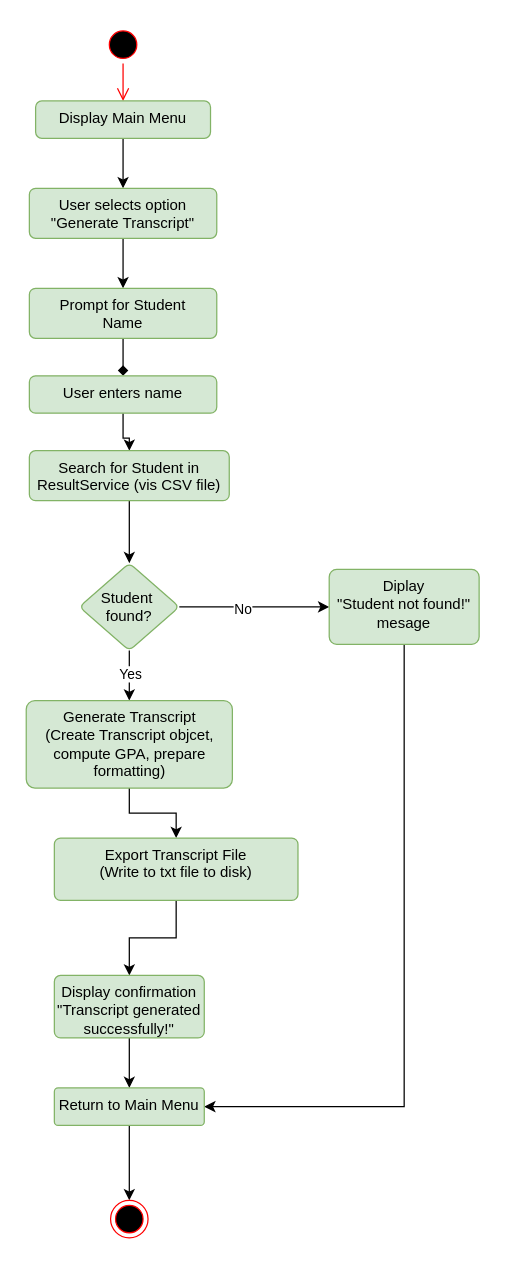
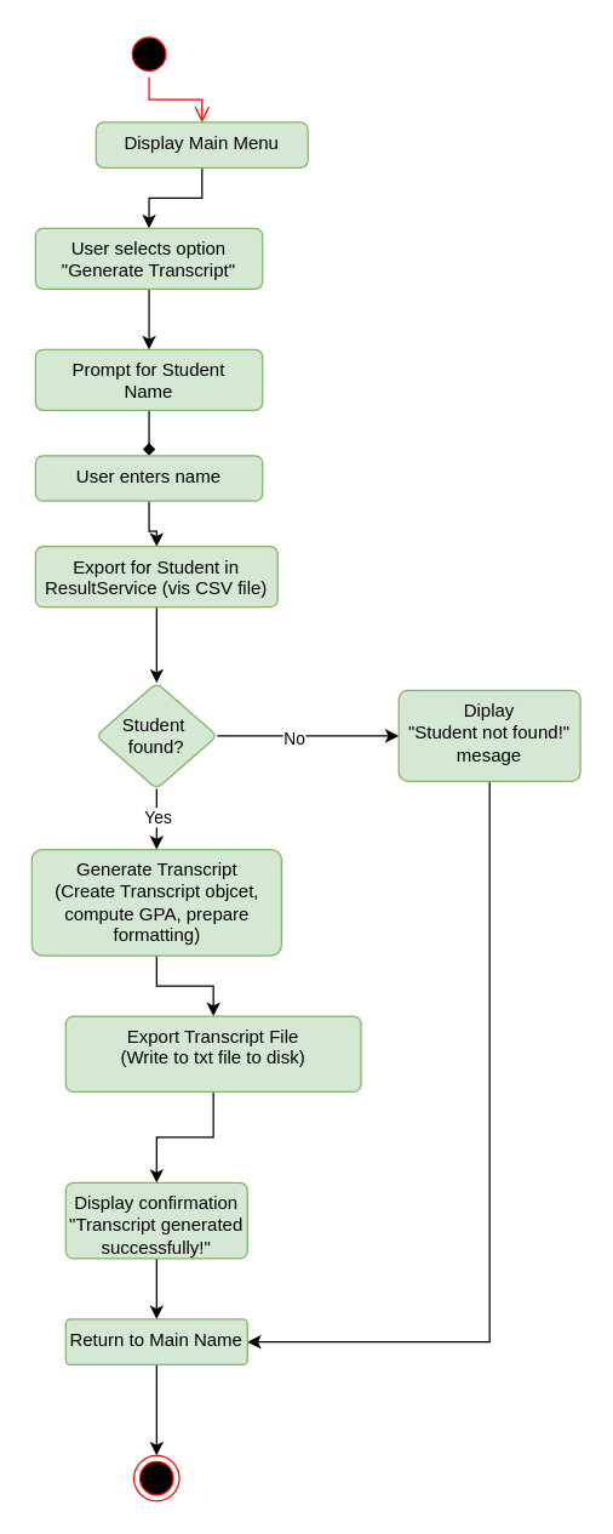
  <mxCell id="0" />
  <mxCell id="1" parent="0" />
  <mxCell id="2" value="" style="ellipse;html=1;shape=startState;fillColor=#000000;strokeColor=#ff0000;" parent="1" vertex="1"><mxGeometry x="83" y="20" width="30" height="30" as="geometry" /></mxCell>
  <mxCell id="3" value="" style="edgeStyle=orthogonalEdgeStyle;rounded=0;orthogonalLoop=1;jettySize=auto;html=1;exitX=0.5;exitY=1;exitDx=0;exitDy=0;" parent="1" source="28" target="5" edge="1"><mxGeometry relative="1" as="geometry"><mxPoint x="123" y="130" as="sourcePoint" /></mxGeometry></mxCell>
  <mxCell id="4" value="" style="edgeStyle=orthogonalEdgeStyle;rounded=0;orthogonalLoop=1;jettySize=auto;html=1;" parent="1" source="5" target="7" edge="1"><mxGeometry relative="1" as="geometry" /></mxCell>
  <mxCell id="5" value="User selects option&lt;div&gt;&quot;Generate Transcript&quot;&lt;/div&gt;" style="html=1;align=center;verticalAlign=top;rounded=1;absoluteArcSize=1;arcSize=10;dashed=0;whiteSpace=wrap;fillColor=#d5e8d4;strokeColor=#82b366;" parent="1" vertex="1"><mxGeometry x="23" y="150" width="150" height="40" as="geometry" /></mxCell>
  <mxCell id="6" value="" style="edgeStyle=orthogonalEdgeStyle;rounded=0;orthogonalLoop=1;jettySize=auto;html=1;endArrow=diamond;" parent="1" source="7" target="9" edge="1"><mxGeometry relative="1" as="geometry" /></mxCell>
  <mxCell id="7" value="Prompt for Student&lt;div&gt;&lt;span style=&quot;background-color: transparent; color: light-dark(rgb(0, 0, 0), rgb(255, 255, 255));&quot;&gt;Name&lt;/span&gt;&lt;/div&gt;" style="html=1;align=center;verticalAlign=top;rounded=1;absoluteArcSize=1;arcSize=10;dashed=0;whiteSpace=wrap;fillColor=#d5e8d4;strokeColor=#82b366;" parent="1" vertex="1"><mxGeometry x="23" y="230" width="150" height="40" as="geometry" /></mxCell>
  <mxCell id="8" value="" style="edgeStyle=orthogonalEdgeStyle;rounded=0;orthogonalLoop=1;jettySize=auto;html=1;" parent="1" source="9" target="11" edge="1"><mxGeometry relative="1" as="geometry" /></mxCell>
  <mxCell id="9" value="User enters name" style="html=1;align=center;verticalAlign=top;rounded=1;absoluteArcSize=1;arcSize=10;dashed=0;whiteSpace=wrap;fillColor=#d5e8d4;strokeColor=#82b366;" parent="1" vertex="1"><mxGeometry x="23" y="300" width="150" height="30" as="geometry" /></mxCell>
  <mxCell id="10" value="" style="edgeStyle=orthogonalEdgeStyle;rounded=0;orthogonalLoop=1;jettySize=auto;html=1;" parent="1" source="11" target="16" edge="1"><mxGeometry relative="1" as="geometry" /></mxCell>
- <mxCell id="11" value="Search for Student in ResultService (vis CSV file)" style="html=1;align=center;verticalAlign=top;rounded=1;absoluteArcSize=1;arcSize=10;dashed=0;whiteSpace=wrap;fillColor=#d5e8d4;strokeColor=#82b366;" parent="1" vertex="1"><mxGeometry x="23" y="360" width="160" height="40" as="geometry" /></mxCell>
+ <mxCell id="11" value="Export for Student in ResultService (vis CSV file)" style="html=1;align=center;verticalAlign=top;rounded=1;absoluteArcSize=1;arcSize=10;dashed=0;whiteSpace=wrap;fillColor=#d5e8d4;strokeColor=#82b366;" parent="1" vertex="1"><mxGeometry x="23" y="360" width="160" height="40" as="geometry" /></mxCell>
  <mxCell id="12" value="" style="edgeStyle=orthogonalEdgeStyle;rounded=0;orthogonalLoop=1;jettySize=auto;html=1;" parent="1" source="16" target="18" edge="1"><mxGeometry relative="1" as="geometry" /></mxCell>
  <mxCell id="13" value="Yes" style="edgeLabel;html=1;align=center;verticalAlign=middle;resizable=0;points=[];" parent="12" vertex="1" connectable="0"><mxGeometry x="-0.083" relative="1" as="geometry"><mxPoint as="offset" /></mxGeometry></mxCell>
  <mxCell id="14" value="" style="edgeStyle=orthogonalEdgeStyle;rounded=0;orthogonalLoop=1;jettySize=auto;html=1;" parent="1" source="16" target="20" edge="1"><mxGeometry relative="1" as="geometry" /></mxCell>
  <mxCell id="15" value="No" style="edgeLabel;html=1;align=center;verticalAlign=middle;resizable=0;points=[];" parent="14" vertex="1" connectable="0"><mxGeometry x="-0.173" y="-1" relative="1" as="geometry"><mxPoint as="offset" /></mxGeometry></mxCell>
  <mxCell id="16" value="&lt;div&gt;&lt;br&gt;&lt;/div&gt;&lt;div&gt;Student&amp;nbsp;&lt;/div&gt;&lt;div&gt;found?&lt;/div&gt;" style="rhombus;whiteSpace=wrap;html=1;verticalAlign=top;rounded=1;arcSize=10;dashed=0;fillColor=#d5e8d4;strokeColor=#82b366;" parent="1" vertex="1"><mxGeometry x="63" y="450" width="80" height="70" as="geometry" /></mxCell>
  <mxCell id="17" value="" style="edgeStyle=orthogonalEdgeStyle;rounded=0;orthogonalLoop=1;jettySize=auto;html=1;" parent="1" source="18" target="22" edge="1"><mxGeometry relative="1" as="geometry" /></mxCell>
  <mxCell id="18" value="Generate Transcript&lt;div&gt;(Create Transcript objcet, compute GPA, prepare formatting)&lt;/div&gt;" style="whiteSpace=wrap;html=1;verticalAlign=top;rounded=1;arcSize=10;dashed=0;fillColor=#d5e8d4;strokeColor=#82b366;" parent="1" vertex="1"><mxGeometry x="20.5" y="560" width="165" height="70" as="geometry" /></mxCell>
  <mxCell id="19" style="rounded=0;orthogonalLoop=1;jettySize=auto;html=1;entryX=1;entryY=0.5;entryDx=0;entryDy=0;" parent="1" source="20" target="26" edge="1"><mxGeometry relative="1" as="geometry"><mxPoint x="213" y="880" as="targetPoint" /><Array as="points"><mxPoint x="323" y="885" /></Array></mxGeometry></mxCell>
  <mxCell id="20" value="Diplay&lt;div&gt;&quot;Student not found!&quot; mesage&lt;/div&gt;" style="whiteSpace=wrap;html=1;verticalAlign=top;rounded=1;arcSize=10;dashed=0;fillColor=#d5e8d4;strokeColor=#82b366;" parent="1" vertex="1"><mxGeometry x="263" y="455" width="120" height="60" as="geometry" /></mxCell>
  <mxCell id="21" value="" style="edgeStyle=orthogonalEdgeStyle;rounded=0;orthogonalLoop=1;jettySize=auto;html=1;" parent="1" source="22" target="24" edge="1"><mxGeometry relative="1" as="geometry" /></mxCell>
  <mxCell id="22" value="Export Transcript File&lt;div&gt;(Write to txt file to disk)&lt;/div&gt;" style="whiteSpace=wrap;html=1;verticalAlign=top;rounded=1;arcSize=10;dashed=0;fillColor=#d5e8d4;strokeColor=#82b366;" parent="1" vertex="1"><mxGeometry x="43" y="670" width="195" height="50" as="geometry" /></mxCell>
  <mxCell id="23" value="" style="edgeStyle=orthogonalEdgeStyle;rounded=0;orthogonalLoop=1;jettySize=auto;html=1;" parent="1" source="24" target="26" edge="1"><mxGeometry relative="1" as="geometry" /></mxCell>
  <mxCell id="24" value="Display confirmation&lt;div&gt;&quot;Transcript generated successfully!&quot;&lt;/div&gt;" style="whiteSpace=wrap;html=1;verticalAlign=top;rounded=1;arcSize=10;dashed=0;fillColor=#d5e8d4;strokeColor=#82b366;" parent="1" vertex="1"><mxGeometry x="43" y="780" width="120" height="50" as="geometry" /></mxCell>
  <mxCell id="25" style="edgeStyle=orthogonalEdgeStyle;rounded=0;orthogonalLoop=1;jettySize=auto;html=1;entryX=0.5;entryY=0;entryDx=0;entryDy=0;" parent="1" source="26" target="29" edge="1"><mxGeometry relative="1" as="geometry" /></mxCell>
- <mxCell id="26" value="Return to Main Menu" style="whiteSpace=wrap;html=1;verticalAlign=top;rounded=1;arcSize=10;dashed=0;fillColor=#d5e8d4;strokeColor=#82b366;" parent="1" vertex="1"><mxGeometry x="43" y="870" width="120" height="30" as="geometry" /></mxCell>
+ <mxCell id="26" value="Return to Main Name" style="whiteSpace=wrap;html=1;verticalAlign=top;rounded=1;arcSize=10;dashed=0;fillColor=#d5e8d4;strokeColor=#82b366;" parent="1" vertex="1"><mxGeometry x="43" y="870" width="120" height="30" as="geometry" /></mxCell>
  <mxCell id="27" value="" style="edgeStyle=orthogonalEdgeStyle;html=1;verticalAlign=bottom;endArrow=open;endSize=8;strokeColor=#ff0000;rounded=0;" parent="1" source="2" target="28" edge="1"><mxGeometry relative="1" as="geometry"><mxPoint x="98" y="110" as="targetPoint" /><mxPoint x="98" y="50" as="sourcePoint" /></mxGeometry></mxCell>
- <mxCell id="28" value="Display Main Menu" style="html=1;align=center;verticalAlign=top;rounded=1;absoluteArcSize=1;arcSize=10;dashed=0;whiteSpace=wrap;fillColor=#d5e8d4;strokeColor=#82b366;" parent="1" vertex="1"><mxGeometry x="28" y="80" width="140" height="30" as="geometry" /></mxCell>
+ <mxCell id="28" value="Display Main Menu" style="html=1;align=center;verticalAlign=top;rounded=1;absoluteArcSize=1;arcSize=10;dashed=0;whiteSpace=wrap;fillColor=#d5e8d4;strokeColor=#82b366;" parent="1" vertex="1"><mxGeometry x="63" y="80" width="140" height="30" as="geometry" /></mxCell>
  <mxCell id="29" value="" style="ellipse;html=1;shape=endState;fillColor=#000000;strokeColor=#ff0000;" parent="1" vertex="1"><mxGeometry x="88" y="960" width="30" height="30" as="geometry" /></mxCell>
  <mxCell id="30" style="edgeStyle=orthogonalEdgeStyle;rounded=0;orthogonalLoop=1;jettySize=auto;html=1;exitX=0.5;exitY=1;exitDx=0;exitDy=0;" parent="1" source="29" target="29" edge="1"><mxGeometry relative="1" as="geometry" /></mxCell>
